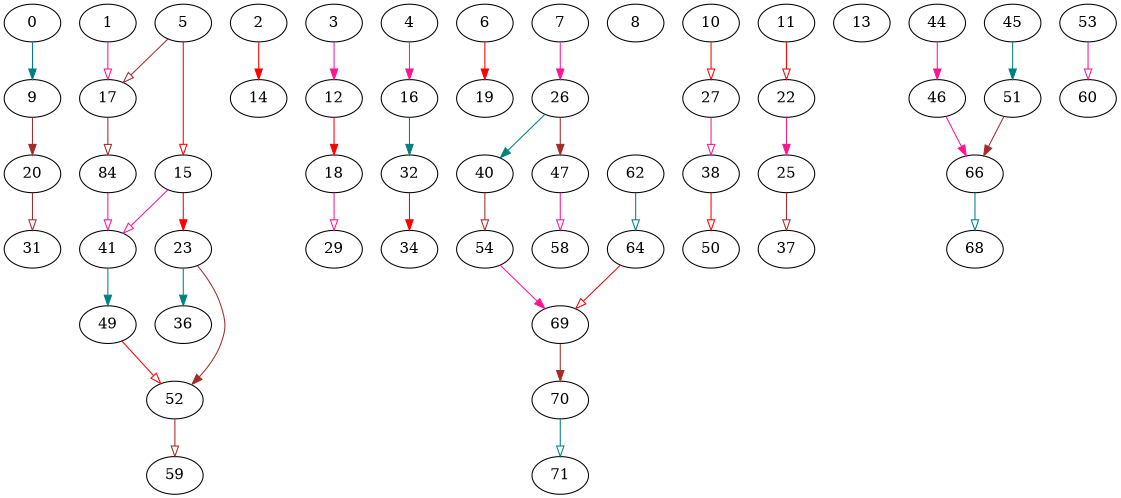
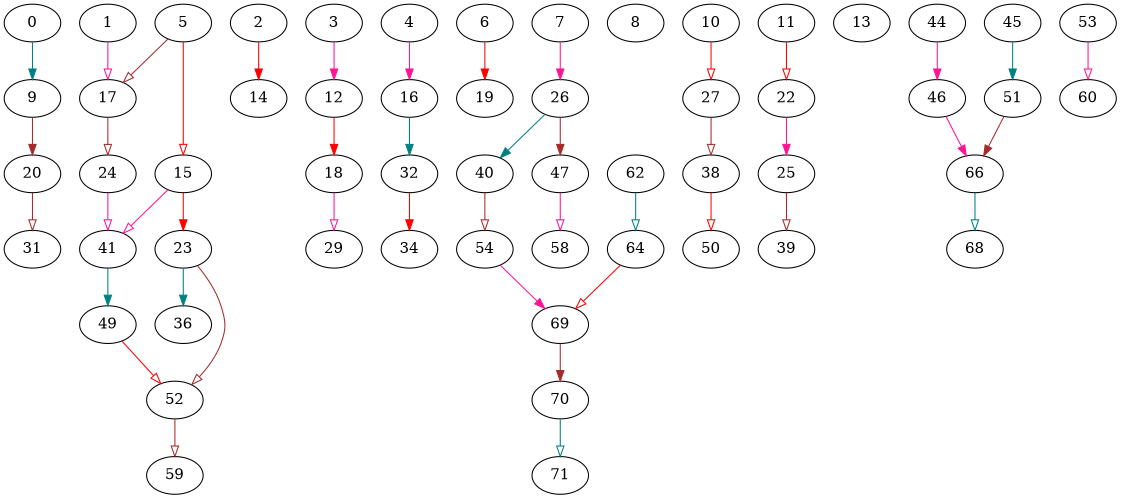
  digraph {
    node [count=0 tid=2]
    edge [arrowhead=normal color=deeppink]
    0 [tid=5]
    9 [count=1 tid=5]
    20 [count=2 tid=5]
    17 [count=1]
    1
-   24 [count=2 label=84]
+   24 [count=2]
    2 [tid=1]
    14 [count=1 tid=1]
    3 [tid=8]
    12 [count=1 tid=8]
    18 [count=2 tid=8]
    4 [tid=10]
    16 [count=1 tid=10]
    32 [count=2 tid=10]
    5 [tid=13]
    15 [count=1 tid=13]
    23 [count=2 tid=13]
    41 [count=3]
    6 [tid=0]
    19 [count=1 tid=0]
    7 [tid=3]
    26 [count=1 tid=3]
    40 [count=2 tid=3]
    47 [tid=14]
    8 [tid=11]
    31 [count=3 tid=5]
    10 [tid=9]
    27 [count=1 tid=9]
    38 [count=2 tid=9]
    11 [tid=4]
    22 [count=1 tid=4]
    25 [count=2 tid=4]
    29 [count=3 tid=8]
    13 [tid=12]
    36 [count=3 tid=13]
    52 [count=5]
    49 [count=4]
    34 [count=3 tid=10]
-   37 [count=3 tid=4]
+   37 [count=3 tid=4 label=39]
    59 [count=6]
    54 [count=3 tid=3]
    58 [count=1 tid=14]
    50 [count=3 tid=9]
    69 [count=4 tid=14]
    62 [count=2 tid=14]
    64 [count=3 tid=14]
    44 [tid=7]
    46 [count=1 tid=7]
    66 [count=2 tid=7]
    45 [tid=6]
    51 [count=1 tid=6]
    68 [count=3 tid=7]
    53 [count=2 tid=6]
    60 [count=3 tid=6]
    70 [count=5 tid=14]
    71 [count=6 tid=14]
    0 -> 9 [color=teal]
    9 -> 20 [color=brown]
    20 -> 31 [arrowhead=onormal color=brown]
    17 -> 24 [arrowhead=onormal color=brown]
    1 -> 17 [arrowhead=onormal]
    24 -> 41 [arrowhead=onormal]
    2 -> 14 [color=red]
    3 -> 12
    12 -> 18 [color=red]
    18 -> 29 [arrowhead=onormal]
    4 -> 16
    16 -> 32 [color=teal]
    32 -> 34 [color=red]
    5 -> 17 [arrowhead=onormal color=brown]
    5 -> 15 [arrowhead=onormal color=red]
    15 -> 23 [color=red]
    15 -> 41 [arrowhead=onormal]
    23 -> 36 [color=teal]
-   23 -> 52 [color=brown]
+   23 -> 52 [arrowhead=onormal color=brown]
    41 -> 49 [color=teal]
    6 -> 19 [color=red]
    7 -> 26
    26 -> 40 [color=teal]
    26 -> 47 [color=brown]
    40 -> 54 [arrowhead=onormal color=brown]
    47 -> 58 [arrowhead=onormal]
    10 -> 27 [arrowhead=onormal color=red]
-   27 -> 38 [arrowhead=onormal]
+   27 -> 38 [arrowhead=onormal color=brown]
    38 -> 50 [arrowhead=onormal color=red]
    11 -> 22 [arrowhead=onormal color=red]
    22 -> 25
    25 -> 37 [arrowhead=onormal color=brown]
    52 -> 59 [arrowhead=onormal color=brown]
    49 -> 52 [arrowhead=onormal color=red]
    54 -> 69
    69 -> 70 [color=brown]
    62 -> 64 [arrowhead=onormal color=teal]
    64 -> 69 [arrowhead=onormal color=red]
    44 -> 46
    46 -> 66
    66 -> 68 [arrowhead=onormal color=teal]
    45 -> 51 [color=teal]
    51 -> 66 [color=brown]
    53 -> 60 [arrowhead=onormal]
    70 -> 71 [arrowhead=onormal color=teal]
  }
